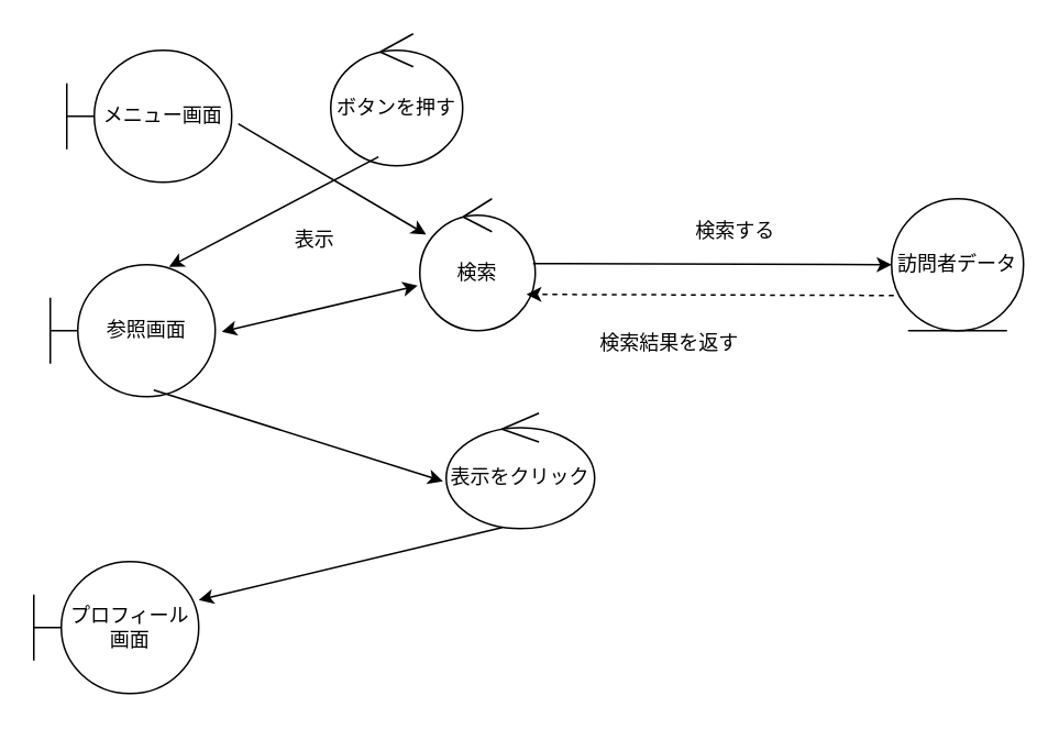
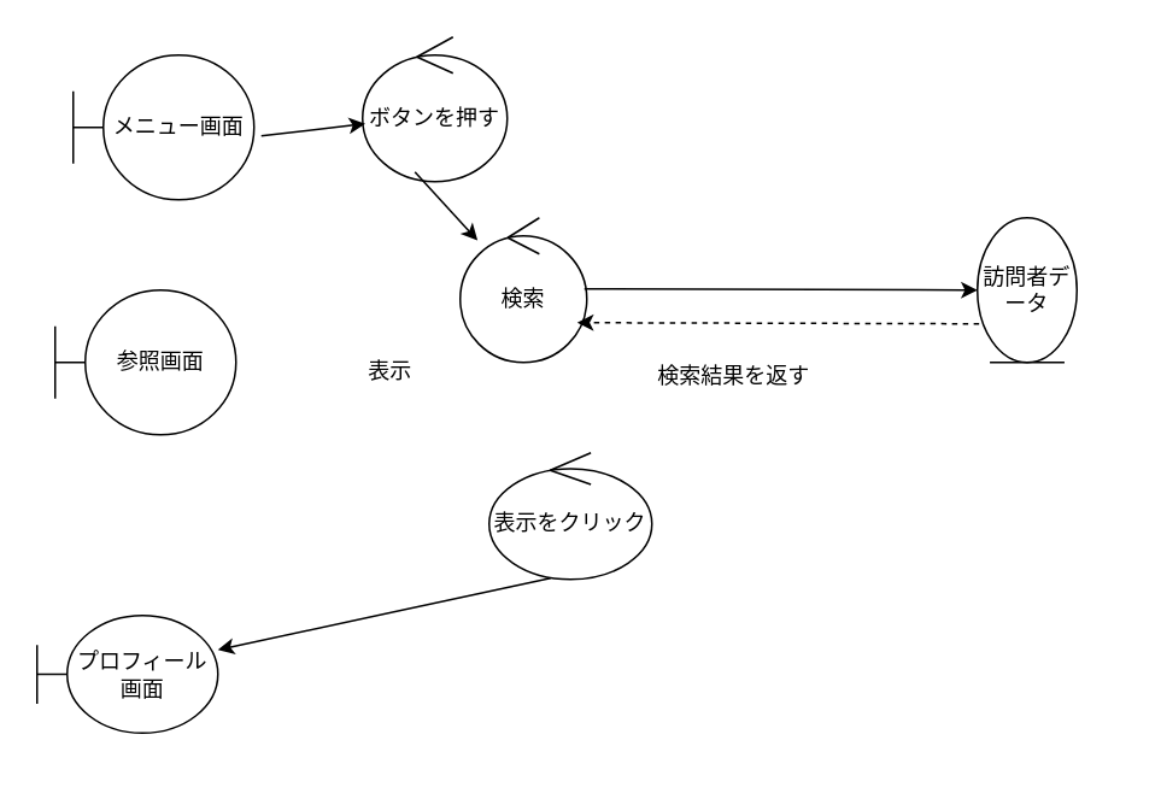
  <mxCell id="0" />
  <mxCell id="1" parent="0" />
  <mxCell id="2" value="メニュー画面" style="shape=umlBoundary;whiteSpace=wrap;html=1;" parent="1" vertex="1"><mxGeometry x="40" y="30" width="100" height="80" as="geometry" /></mxCell>
  <mxCell id="3" value="検索" style="ellipse;shape=umlControl;whiteSpace=wrap;html=1;" parent="1" vertex="1"><mxGeometry x="254" y="120" width="70" height="80" as="geometry" /></mxCell>
- <mxCell id="4" value="訪問者データ" style="ellipse;shape=umlEntity;whiteSpace=wrap;html=1;" vertex="1" parent="1"><mxGeometry x="540" y="120" width="80" height="80" as="geometry" /></mxCell>
- <mxCell id="5" value="プロフィール画面" style="shape=umlBoundary;whiteSpace=wrap;html=1;" vertex="1" parent="1"><mxGeometry x="20" y="340" width="100" height="80" as="geometry" /></mxCell>
+ <mxCell id="4" value="訪問者データ" style="ellipse;shape=umlEntity;whiteSpace=wrap;html=1;" vertex="1" parent="1"><mxGeometry x="540" y="120" width="55" height="80" as="geometry" /></mxCell>
+ <mxCell id="5" value="プロフィール画面" style="shape=umlBoundary;whiteSpace=wrap;html=1;" vertex="1" parent="1"><mxGeometry x="20" y="340" width="100" height="65" as="geometry" /></mxCell>
  <mxCell id="6" value="参照画面" style="shape=umlBoundary;whiteSpace=wrap;html=1;fontStyle=0" vertex="1" parent="1"><mxGeometry x="30" y="160" width="100" height="80" as="geometry" /></mxCell>
- <mxCell id="7" value="" style="endArrow=classic;startArrow=classic;html=1;exitX=1.04;exitY=0.508;exitDx=0;exitDy=0;exitPerimeter=0;entryX=-0.019;entryY=0.658;entryDx=0;entryDy=0;entryPerimeter=0;" edge="1" parent="1" source="6" target="3"><mxGeometry width="50" height="50" relative="1" as="geometry"><mxPoint x="190" y="250" as="sourcePoint" /><mxPoint x="250" y="180" as="targetPoint" /></mxGeometry></mxCell>
  <mxCell id="8" value="ボタンを押す" style="ellipse;shape=umlControl;whiteSpace=wrap;html=1;" vertex="1" parent="1"><mxGeometry x="200" y="20" width="80" height="80" as="geometry" /></mxCell>
- <mxCell id="9" value="" style="endArrow=classic;html=1;exitX=1.04;exitY=0.558;exitDx=0;exitDy=0;exitPerimeter=0;" edge="1" parent="1" source="2" target="3"><mxGeometry width="50" height="50" relative="1" as="geometry"><mxPoint x="-80" y="155" as="sourcePoint" /><mxPoint x="49" y="83" as="targetPoint" /></mxGeometry></mxCell>
- <mxCell id="10" value="" style="endArrow=classic;html=1;entryX=0.72;entryY=0.017;entryDx=0;entryDy=0;entryPerimeter=0;exitX=0.362;exitY=0.933;exitDx=0;exitDy=0;exitPerimeter=0;" edge="1" parent="1" source="8" target="6"><mxGeometry width="50" height="50" relative="1" as="geometry"><mxPoint x="-70" y="165" as="sourcePoint" /><mxPoint x="59" y="93" as="targetPoint" /></mxGeometry></mxCell>
+ <mxCell id="9" value="" style="endArrow=classic;html=1;entryX=0.019;entryY=0.6;entryDx=0;entryDy=0;entryPerimeter=0;exitX=1.04;exitY=0.558;exitDx=0;exitDy=0;exitPerimeter=0;" edge="1" parent="1" source="2" target="8"><mxGeometry width="50" height="50" relative="1" as="geometry"><mxPoint x="-80" y="155" as="sourcePoint" /><mxPoint x="49" y="83" as="targetPoint" /></mxGeometry></mxCell>
+ <mxCell id="10" value="" style="endArrow=classic;html=1;exitX=0.362;exitY=0.933;exitDx=0;exitDy=0;exitPerimeter=0;" edge="1" parent="1" source="8" target="3"><mxGeometry width="50" height="50" relative="1" as="geometry"><mxPoint x="-70" y="165" as="sourcePoint" /><mxPoint x="59" y="93" as="targetPoint" /></mxGeometry></mxCell>
  <mxCell id="11" value="" style="endArrow=classic;html=1;entryX=1;entryY=0.292;entryDx=0;entryDy=0;entryPerimeter=0;exitX=0.378;exitY=0.99;exitDx=0;exitDy=0;exitPerimeter=0;" edge="1" parent="1" source="17" target="5"><mxGeometry width="50" height="50" relative="1" as="geometry"><mxPoint x="160" y="380" as="sourcePoint" /><mxPoint x="240" y="200" as="targetPoint" /></mxGeometry></mxCell>
- <mxCell id="12" value="表示" style="text;html=1;align=center;verticalAlign=middle;resizable=0;points=[];autosize=1;strokeColor=none;fillColor=none;" vertex="1" parent="1"><mxGeometry x="165" y="130" width="50" height="30" as="geometry" /></mxCell>
- <mxCell id="13" value="検索する" style="text;html=1;align=center;verticalAlign=middle;resizable=0;points=[];autosize=1;strokeColor=none;fillColor=none;" vertex="1" parent="1"><mxGeometry x="410" y="125" width="70" height="30" as="geometry" /></mxCell>
+ <mxCell id="12" value="表示" style="text;html=1;align=center;verticalAlign=middle;resizable=0;points=[];autosize=1;strokeColor=none;fillColor=none;" vertex="1" parent="1"><mxGeometry x="190" y="190" width="50" height="30" as="geometry" /></mxCell>
  <mxCell id="14" value="" style="endArrow=classic;html=1;entryX=0;entryY=0.5;entryDx=0;entryDy=0;exitX=0.981;exitY=0.492;exitDx=0;exitDy=0;exitPerimeter=0;" edge="1" parent="1" source="3" target="4"><mxGeometry width="50" height="50" relative="1" as="geometry"><mxPoint x="220" y="250" as="sourcePoint" /><mxPoint x="270" y="200" as="targetPoint" /></mxGeometry></mxCell>
  <mxCell id="15" value="" style="endArrow=classic;html=1;dashed=1;exitX=0.017;exitY=0.733;exitDx=0;exitDy=0;exitPerimeter=0;entryX=0.924;entryY=0.725;entryDx=0;entryDy=0;entryPerimeter=0;endFill=1;" edge="1" parent="1" source="4" target="3"><mxGeometry width="50" height="50" relative="1" as="geometry"><mxPoint x="220" y="250" as="sourcePoint" /><mxPoint x="270" y="200" as="targetPoint" /></mxGeometry></mxCell>
  <mxCell id="16" value="検索結果を返す" style="text;html=1;align=center;verticalAlign=middle;resizable=0;points=[];autosize=1;strokeColor=none;fillColor=none;" vertex="1" parent="1"><mxGeometry x="350" y="193" width="110" height="30" as="geometry" /></mxCell>
  <mxCell id="17" value="表示をクリック" style="ellipse;shape=umlControl;whiteSpace=wrap;html=1;" vertex="1" parent="1"><mxGeometry x="270" y="250" width="90" height="70" as="geometry" /></mxCell>
- <mxCell id="18" value="" style="endArrow=classic;html=1;entryX=-0.022;entryY=0.59;entryDx=0;entryDy=0;entryPerimeter=0;exitX=0.627;exitY=0.95;exitDx=0;exitDy=0;exitPerimeter=0;" edge="1" parent="1" source="6" target="17"><mxGeometry width="50" height="50" relative="1" as="geometry"><mxPoint x="239" y="105" as="sourcePoint" /><mxPoint x="112" y="171" as="targetPoint" /></mxGeometry></mxCell>
